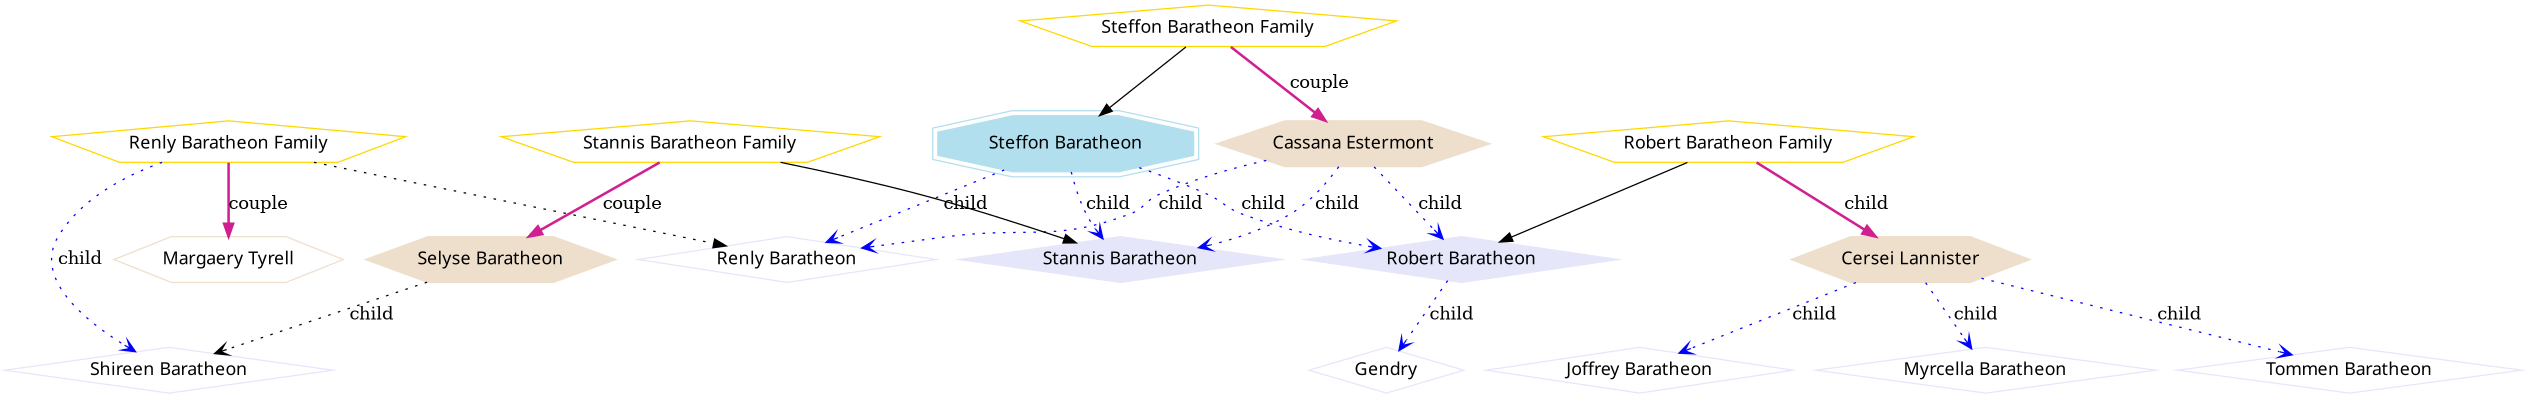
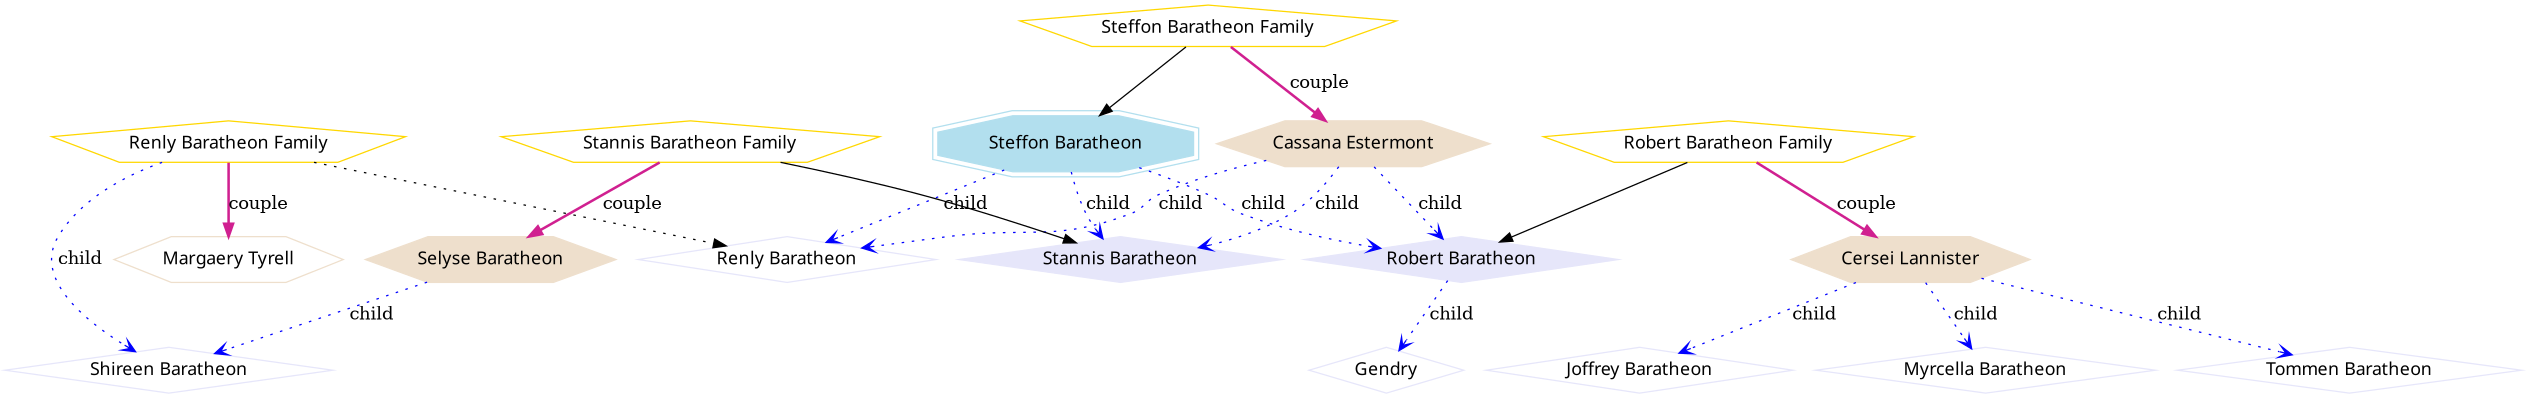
  digraph {
    rankdir=TB
    node [color=lavender fontname=Pristina shape=diamond style=solid]
    edge [arrowhead=vee color=blue1 style=dotted]
    "Steffon Baratheon" [color=lightblue2 shape=doubleoctagon style=filled]
    "Robert Baratheon" [style=filled]
    "Renly Baratheon"
    "Stannis Baratheon" [style=filled]
    Gendry
    "Cassana Estermont" [color=antiquewhite2 shape=hexagon style=filled]
    "Margaery Tyrell" [color=antiquewhite2 shape=hexagon]
    "Selyse Baratheon" [color=antiquewhite2 shape=hexagon style=filled]
    "Shireen Baratheon"
    "Cersei Lannister" [color=antiquewhite2 shape=hexagon style=filled]
    "Joffrey Baratheon"
    "Myrcella Baratheon"
    "Tommen Baratheon"
    "Steffon Baratheon Family" [color=gold shape=pentagon]
    "Renly Baratheon Family" [color=gold shape=pentagon]
    "Stannis Baratheon Family" [color=gold shape=pentagon]
    "Robert Baratheon Family" [color=gold shape=pentagon]
    "Steffon Baratheon" -> "Robert Baratheon" [label=child]
    "Steffon Baratheon" -> "Renly Baratheon" [label=child]
    "Steffon Baratheon" -> "Stannis Baratheon" [label=child]
    "Robert Baratheon" -> Gendry [label=child]
    "Cassana Estermont" -> "Robert Baratheon" [label=child]
    "Cassana Estermont" -> "Renly Baratheon" [label=child]
    "Cassana Estermont" -> "Stannis Baratheon" [label=child]
-   "Selyse Baratheon" -> "Shireen Baratheon" [color=black label=child]
+   "Selyse Baratheon" -> "Shireen Baratheon" [label=child]
    "Cersei Lannister" -> "Joffrey Baratheon" [label=child]
    "Cersei Lannister" -> "Myrcella Baratheon" [label=child]
    "Cersei Lannister" -> "Tommen Baratheon" [label=child]
    "Steffon Baratheon Family" -> "Steffon Baratheon" [arrowhead="" color="" style=""]
    "Steffon Baratheon Family" -> "Cassana Estermont" [color=violetred label=couple style=bold arrowhead=""]
    "Renly Baratheon Family" -> "Renly Baratheon" [arrowhead="" color=""]
    "Renly Baratheon Family" -> "Margaery Tyrell" [color=violetred label=couple style=bold arrowhead=""]
    "Renly Baratheon Family" -> "Shireen Baratheon" [label=child]
    "Stannis Baratheon Family" -> "Stannis Baratheon" [arrowhead="" color="" style=""]
    "Stannis Baratheon Family" -> "Selyse Baratheon" [color=violetred label=couple style=bold arrowhead=""]
    "Robert Baratheon Family" -> "Robert Baratheon" [arrowhead="" color="" style=""]
-   "Robert Baratheon Family" -> "Cersei Lannister" [color=violetred label=child style=bold arrowhead=""]
+   "Robert Baratheon Family" -> "Cersei Lannister" [color=violetred label=couple style=bold arrowhead=""]
  }
